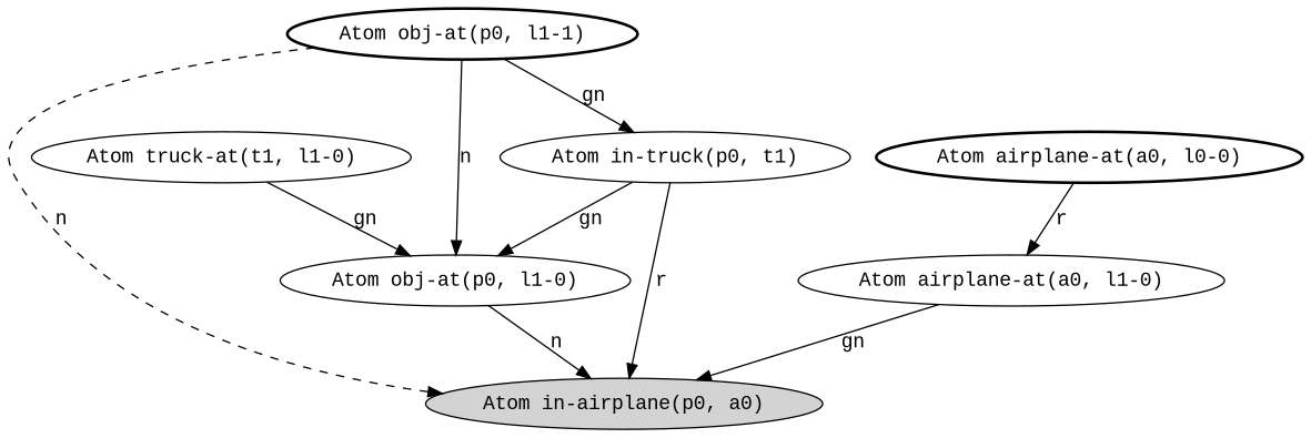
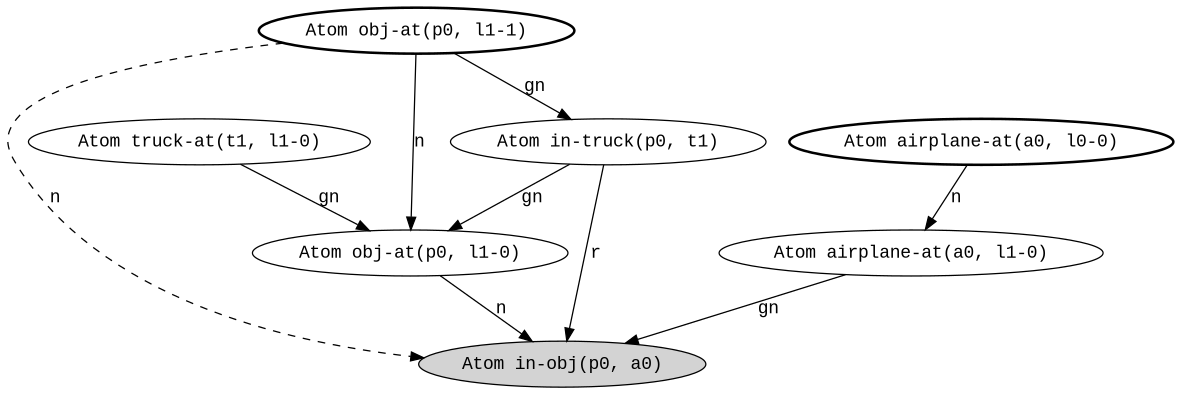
  digraph {
    fontname="Liberation Mono"
    node [fontname="Liberation Mono"]
    edge [fontname="Liberation Mono"]
-   n1 [label="Atom in-airplane(p0, a0)" style=filled]
+   n1 [label="Atom in-obj(p0, a0)" style=filled]
    n2 [label="Atom truck-at(t1, l1-0)"]
    n3 [label="Atom obj-at(p0, l1-0)"]
    n4 [label="Atom in-truck(p0, t1)"]
    n5 [label="Atom airplane-at(a0, l0-0)" style=bold]
    n6 [label="Atom airplane-at(a0, l1-0)"]
    n7 [label="Atom obj-at(p0, l1-1)" style=bold]
    n2 -> n3 [label=gn]
    n3 -> n1 [label=n]
    n4 -> n1 [label=r style=solid]
    n4 -> n3 [label=gn]
-   n5 -> n6 [label=r]
+   n5 -> n6 [label=n]
    n6 -> n1 [label=gn]
    n7 -> n1 [label=n style=dashed]
    n7 -> n3 [label=n]
    n7 -> n4 [label=gn]
  }
